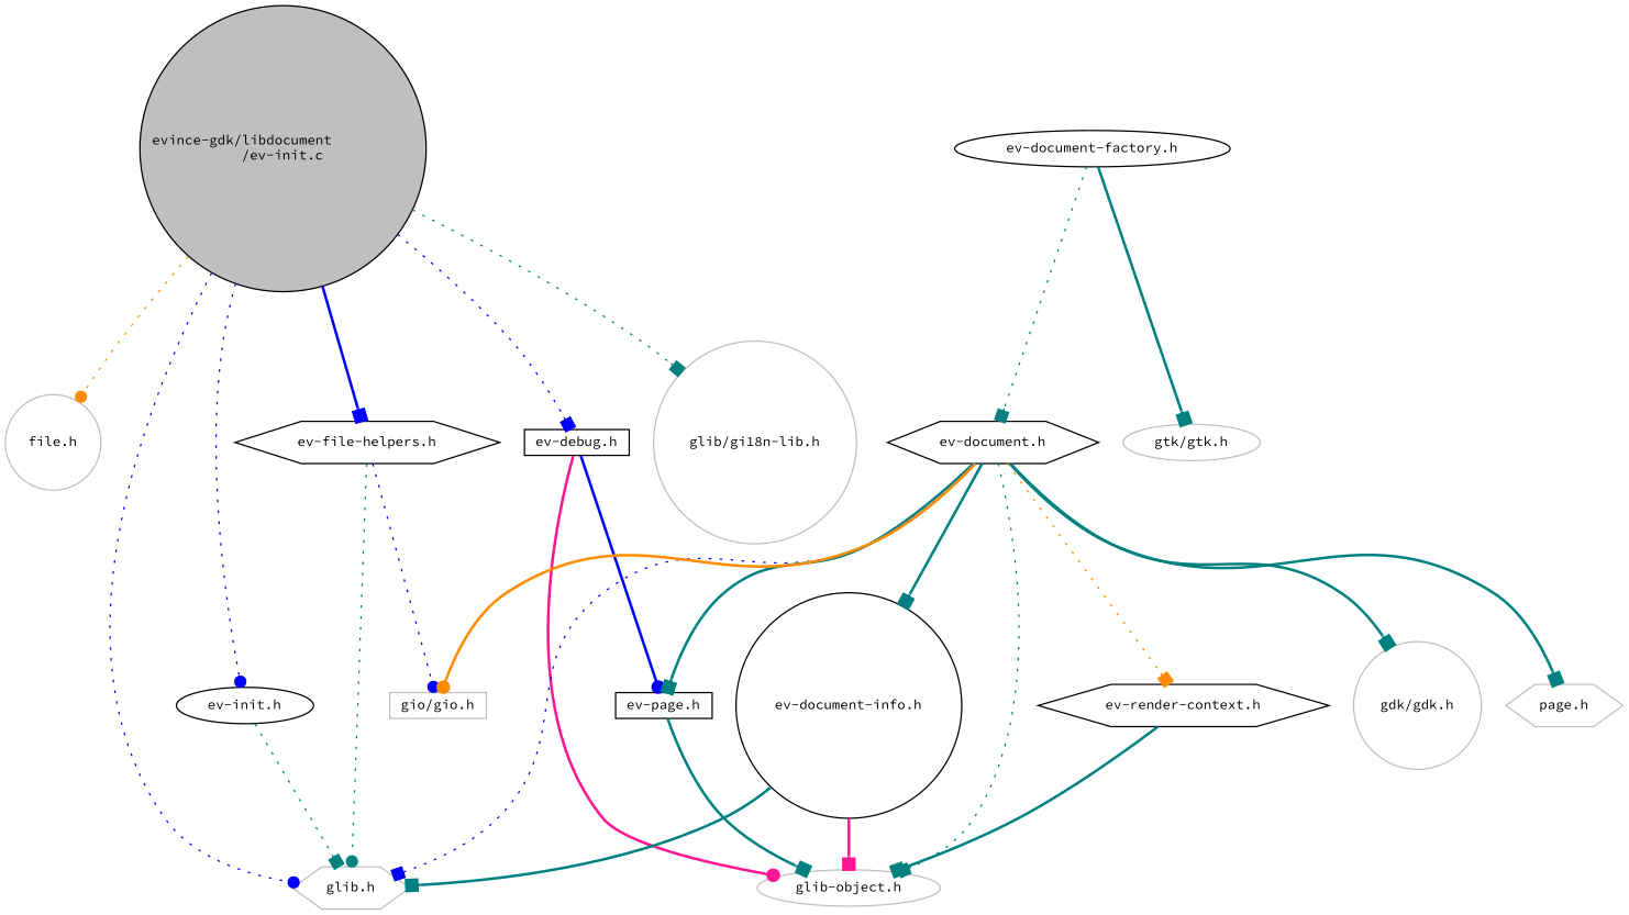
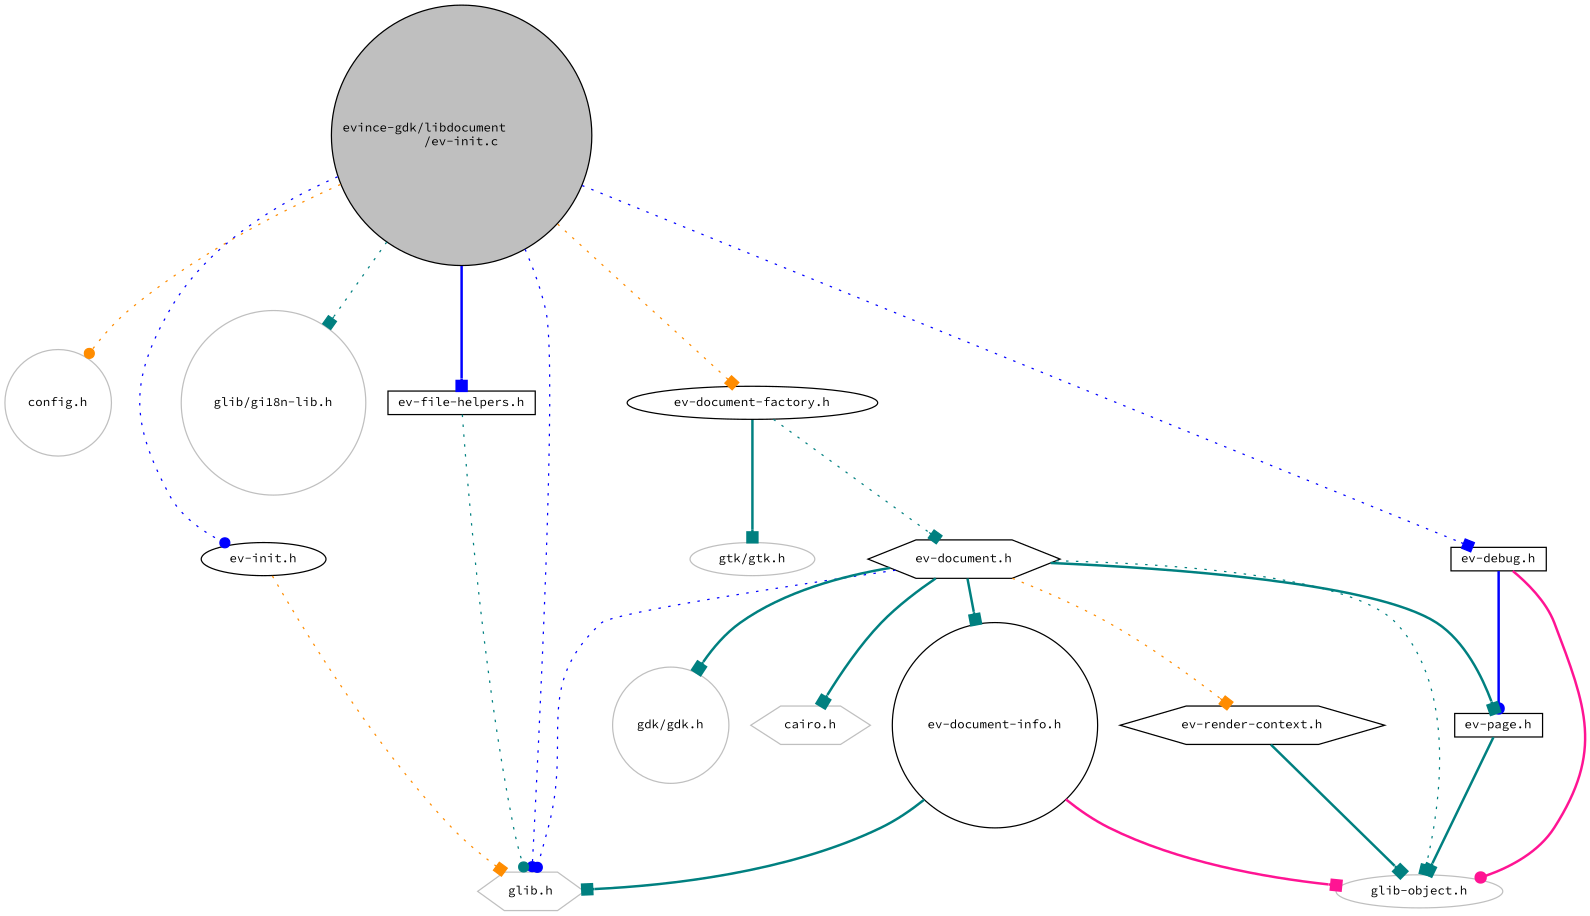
  digraph {
    fontname="Source Code Pro"
    node [color=black fillcolor=white fontname="Source Code Pro" fontsize=10 shape=circle style=filled]
    edge [arrowhead=box color=teal fontname="Source Code Pro" fontsize=10 labelfontname=Helvetica labelfontsize=10 style=dotted]
    n1 [fillcolor=grey75 fontcolor=black height=0.2 label="evince-gdk/libdocument\l/ev-init.c" width=0.4]
-   n2 [color=grey75 height=0.2 label="file.h" width=0.4]
+   n2 [color=grey75 height=0.2 label="config.h" width=0.4]
    n3 [color=grey75 height=0.2 label="glib.h" shape=hexagon width=0.4]
    n4 [color=grey75 height=0.2 label="glib/gi18n-lib.h" width=0.4]
    n5 [height=0.2 label="ev-init.h" shape=ellipse width=0.4]
    n6 [height=0.2 label="ev-document-factory.h" shape=ellipse width=0.4]
    n7 [height=0.2 label="ev-debug.h" shape=box width=0.4]
-   n8 [height=0.2 label="ev-file-helpers.h" shape=hexagon width=0.4]
+   n8 [height=0.2 label="ev-file-helpers.h" shape=box width=0.4]
    n9 [color=grey75 height=0.2 label="gtk/gtk.h" shape=ellipse width=0.4]
    n10 [height=0.2 label="ev-document.h" shape=hexagon width=0.4]
    n11 [color=grey75 height=0.2 label="glib-object.h" shape=ellipse width=0.4]
    n12 [height=0.2 label="ev-page.h" shape=box width=0.4]
-   n13 [color=grey75 height=0.2 label="gio/gio.h" shape=box width=0.4]
    n14 [color=grey75 height=0.2 label="gdk/gdk.h" width=0.4]
-   n15 [color=grey75 height=0.2 label="page.h" shape=hexagon width=0.4]
+   n15 [color=grey75 height=0.2 label="cairo.h" shape=hexagon width=0.4]
    n16 [height=0.2 label="ev-document-info.h" width=0.4]
    n17 [height=0.2 label="ev-render-context.h" shape=hexagon width=0.4]
    n1 -> n2 [arrowhead=dot color=darkorange]
    n1 -> n3 [arrowhead=dot color=blue]
    n1 -> n4
    n1 -> n5 [arrowhead=dot color=blue]
+   n1 -> n6 [color=darkorange]
    n1 -> n7 [color=blue]
    n1 -> n8 [color=blue style=bold]
-   n5 -> n3
+   n5 -> n3 [color=darkorange]
    n6 -> n9 [style=bold]
    n6 -> n10
    n7 -> n11 [arrowhead=dot color=deeppink style=bold]
    n7 -> n12 [arrowhead=dot color=blue style=bold]
    n8 -> n3 [arrowhead=dot]
-   n8 -> n13 [arrowhead=dot color=blue]
-   n10 -> n3 [color=blue]
+   n10 -> n3 [arrowhead=dot color=blue]
    n10 -> n11
    n10 -> n12 [style=bold]
-   n10 -> n13 [arrowhead=dot color=darkorange style=bold]
    n10 -> n14 [style=bold]
    n10 -> n15 [style=bold]
    n10 -> n16 [style=bold]
    n10 -> n17 [color=darkorange]
    n12 -> n11 [style=bold]
    n16 -> n3 [style=bold]
    n16 -> n11 [color=deeppink style=bold]
    n17 -> n11 [style=bold]
  }
